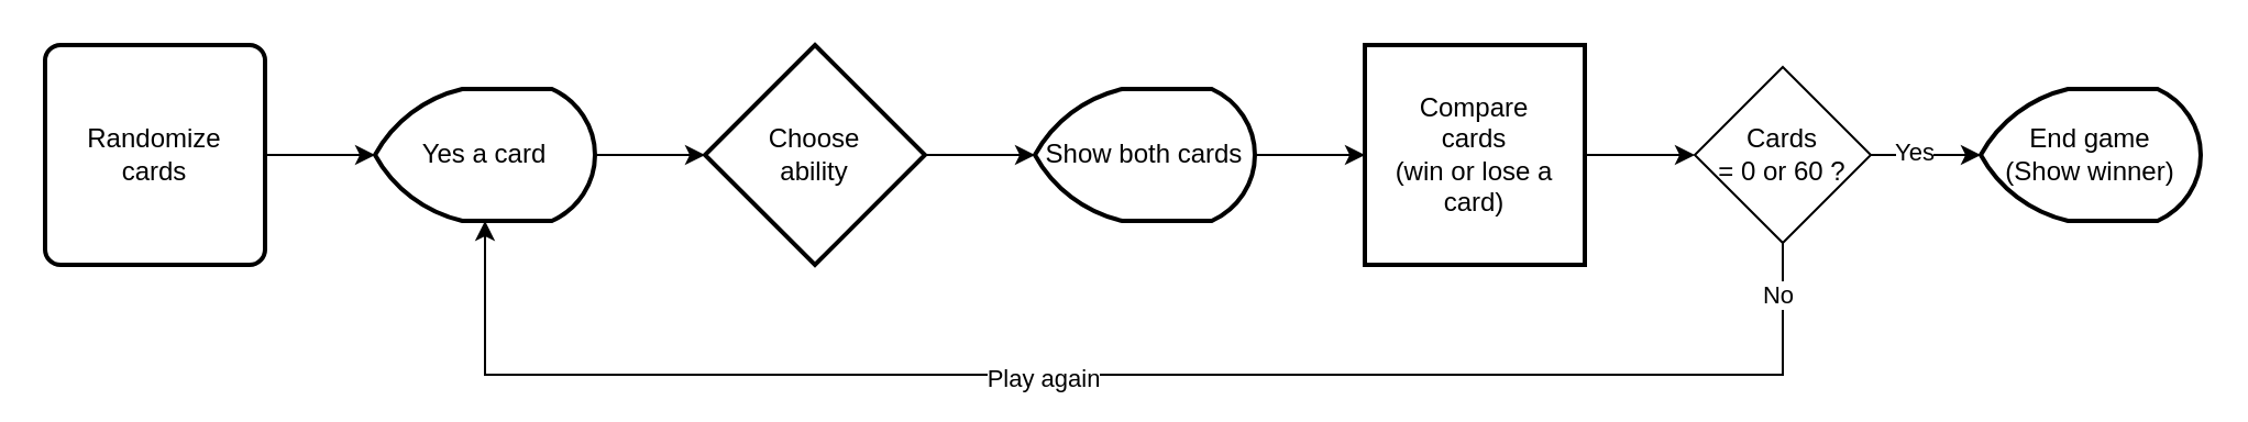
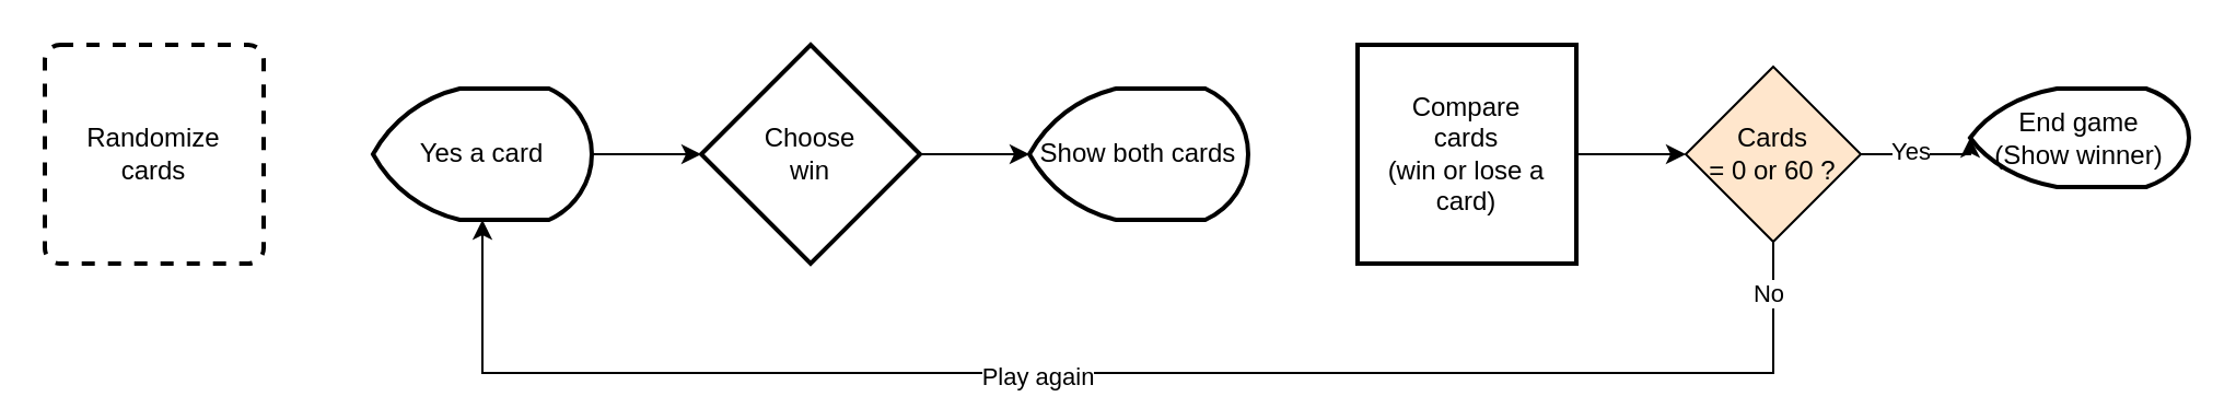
  <mxCell id="0" />
  <mxCell id="1" parent="0" />
- <mxCell id="2" style="edgeStyle=orthogonalEdgeStyle;rounded=0;orthogonalLoop=1;jettySize=auto;html=1;exitX=1;exitY=0.5;exitDx=0;exitDy=0;entryX=0;entryY=0.5;entryDx=0;entryDy=0;entryPerimeter=0;" edge="1" parent="1" source="3" target="5"><mxGeometry relative="1" as="geometry" /></mxCell>
- <mxCell id="3" value="Randomize&lt;br&gt;cards" style="rounded=1;whiteSpace=wrap;html=1;absoluteArcSize=1;arcSize=14;strokeWidth=2;" vertex="1" parent="1"><mxGeometry x="20" y="20" width="100" height="100" as="geometry" /></mxCell>
+ <mxCell id="3" value="Randomize&lt;br&gt;cards" style="rounded=1;whiteSpace=wrap;html=1;absoluteArcSize=1;arcSize=14;strokeWidth=2;dashed=1;" vertex="1" parent="1"><mxGeometry x="20" y="20" width="100" height="100" as="geometry" /></mxCell>
  <mxCell id="4" style="edgeStyle=orthogonalEdgeStyle;rounded=0;orthogonalLoop=1;jettySize=auto;html=1;exitX=1;exitY=0.5;exitDx=0;exitDy=0;exitPerimeter=0;entryX=0;entryY=0.5;entryDx=0;entryDy=0;entryPerimeter=0;" edge="1" parent="1" source="5" target="7"><mxGeometry relative="1" as="geometry" /></mxCell>
  <mxCell id="5" value="Yes a card" style="strokeWidth=2;html=1;shape=mxgraph.flowchart.display;whiteSpace=wrap;" vertex="1" parent="1"><mxGeometry x="170" y="40" width="100" height="60" as="geometry" /></mxCell>
  <mxCell id="6" style="edgeStyle=orthogonalEdgeStyle;rounded=0;orthogonalLoop=1;jettySize=auto;html=1;exitX=1;exitY=0.5;exitDx=0;exitDy=0;exitPerimeter=0;" edge="1" parent="1" source="7" target="18"><mxGeometry relative="1" as="geometry" /></mxCell>
- <mxCell id="7" value="Choose&lt;br&gt;ability" style="strokeWidth=2;html=1;shape=mxgraph.flowchart.decision;whiteSpace=wrap;" vertex="1" parent="1"><mxGeometry x="320" y="20" width="100" height="100" as="geometry" /></mxCell>
+ <mxCell id="7" value="Choose&lt;br&gt;win" style="strokeWidth=2;html=1;shape=mxgraph.flowchart.decision;whiteSpace=wrap;" vertex="1" parent="1"><mxGeometry x="320" y="20" width="100" height="100" as="geometry" /></mxCell>
  <mxCell id="8" style="edgeStyle=orthogonalEdgeStyle;rounded=0;orthogonalLoop=1;jettySize=auto;html=1;exitX=1;exitY=0.5;exitDx=0;exitDy=0;entryX=0;entryY=0.5;entryDx=0;entryDy=0;" edge="1" parent="1" source="9" target="15"><mxGeometry relative="1" as="geometry" /></mxCell>
  <mxCell id="9" value="Compare&lt;br&gt;cards&lt;br&gt;(win or lose a card)" style="whiteSpace=wrap;html=1;absoluteArcSize=1;arcSize=14;strokeWidth=2;rounded=0;" vertex="1" parent="1"><mxGeometry x="620" y="20" width="100" height="100" as="geometry" /></mxCell>
  <mxCell id="10" style="edgeStyle=orthogonalEdgeStyle;rounded=0;orthogonalLoop=1;jettySize=auto;html=1;entryX=0.5;entryY=1;entryDx=0;entryDy=0;entryPerimeter=0;exitX=0.5;exitY=1;exitDx=0;exitDy=0;" edge="1" parent="1" source="15" target="5"><mxGeometry relative="1" as="geometry"><mxPoint x="370" y="100" as="targetPoint" /><Array as="points"><mxPoint x="810" y="170" /><mxPoint x="220" y="170" /></Array></mxGeometry></mxCell>
  <mxCell id="11" value="No" style="edgeLabel;html=1;align=center;verticalAlign=middle;resizable=0;points=[];" vertex="1" connectable="0" parent="10"><mxGeometry x="-0.937" y="-3" relative="1" as="geometry"><mxPoint as="offset" /></mxGeometry></mxCell>
  <mxCell id="12" value="Play again" style="edgeLabel;html=1;align=center;verticalAlign=middle;resizable=0;points=[];" vertex="1" connectable="0" parent="10"><mxGeometry x="0.102" y="1" relative="1" as="geometry"><mxPoint as="offset" /></mxGeometry></mxCell>
  <mxCell id="13" style="edgeStyle=orthogonalEdgeStyle;rounded=0;orthogonalLoop=1;jettySize=auto;html=1;exitX=1;exitY=0.5;exitDx=0;exitDy=0;entryX=0;entryY=0.5;entryDx=0;entryDy=0;entryPerimeter=0;" edge="1" parent="1" source="15" target="16"><mxGeometry relative="1" as="geometry"><Array as="points"><mxPoint x="890" y="70" /><mxPoint x="890" y="70" /></Array></mxGeometry></mxCell>
  <mxCell id="14" value="Yes" style="edgeLabel;html=1;align=center;verticalAlign=middle;resizable=0;points=[];" vertex="1" connectable="0" parent="13"><mxGeometry x="-0.227" y="2" relative="1" as="geometry"><mxPoint as="offset" /></mxGeometry></mxCell>
- <mxCell id="15" value="Cards &lt;br&gt;= 0 or 60 ?" style="rhombus;whiteSpace=wrap;html=1;" vertex="1" parent="1"><mxGeometry x="770" y="30" width="80" height="80" as="geometry" /></mxCell>
- <mxCell id="16" value="End game&lt;br&gt;(Show winner)" style="strokeWidth=2;html=1;shape=mxgraph.flowchart.display;whiteSpace=wrap;" vertex="1" parent="1"><mxGeometry x="900" y="40" width="100" height="60" as="geometry" /></mxCell>
- <mxCell id="17" style="edgeStyle=orthogonalEdgeStyle;rounded=0;orthogonalLoop=1;jettySize=auto;html=1;exitX=1;exitY=0.5;exitDx=0;exitDy=0;exitPerimeter=0;entryX=0;entryY=0.5;entryDx=0;entryDy=0;" edge="1" parent="1" source="18" target="9"><mxGeometry relative="1" as="geometry" /></mxCell>
+ <mxCell id="15" value="Cards &lt;br&gt;= 0 or 60 ?" style="rhombus;whiteSpace=wrap;html=1;fillColor=#ffe6cc;" vertex="1" parent="1"><mxGeometry x="770" y="30" width="80" height="80" as="geometry" /></mxCell>
+ <mxCell id="16" value="End game&lt;br&gt;(Show winner)" style="strokeWidth=2;html=1;shape=mxgraph.flowchart.display;whiteSpace=wrap;" vertex="1" parent="1"><mxGeometry x="900" y="40" width="100" height="45" as="geometry" /></mxCell>
  <mxCell id="18" value="Show both cards" style="strokeWidth=2;html=1;shape=mxgraph.flowchart.display;whiteSpace=wrap;" vertex="1" parent="1"><mxGeometry x="470" y="40" width="100" height="60" as="geometry" /></mxCell>
